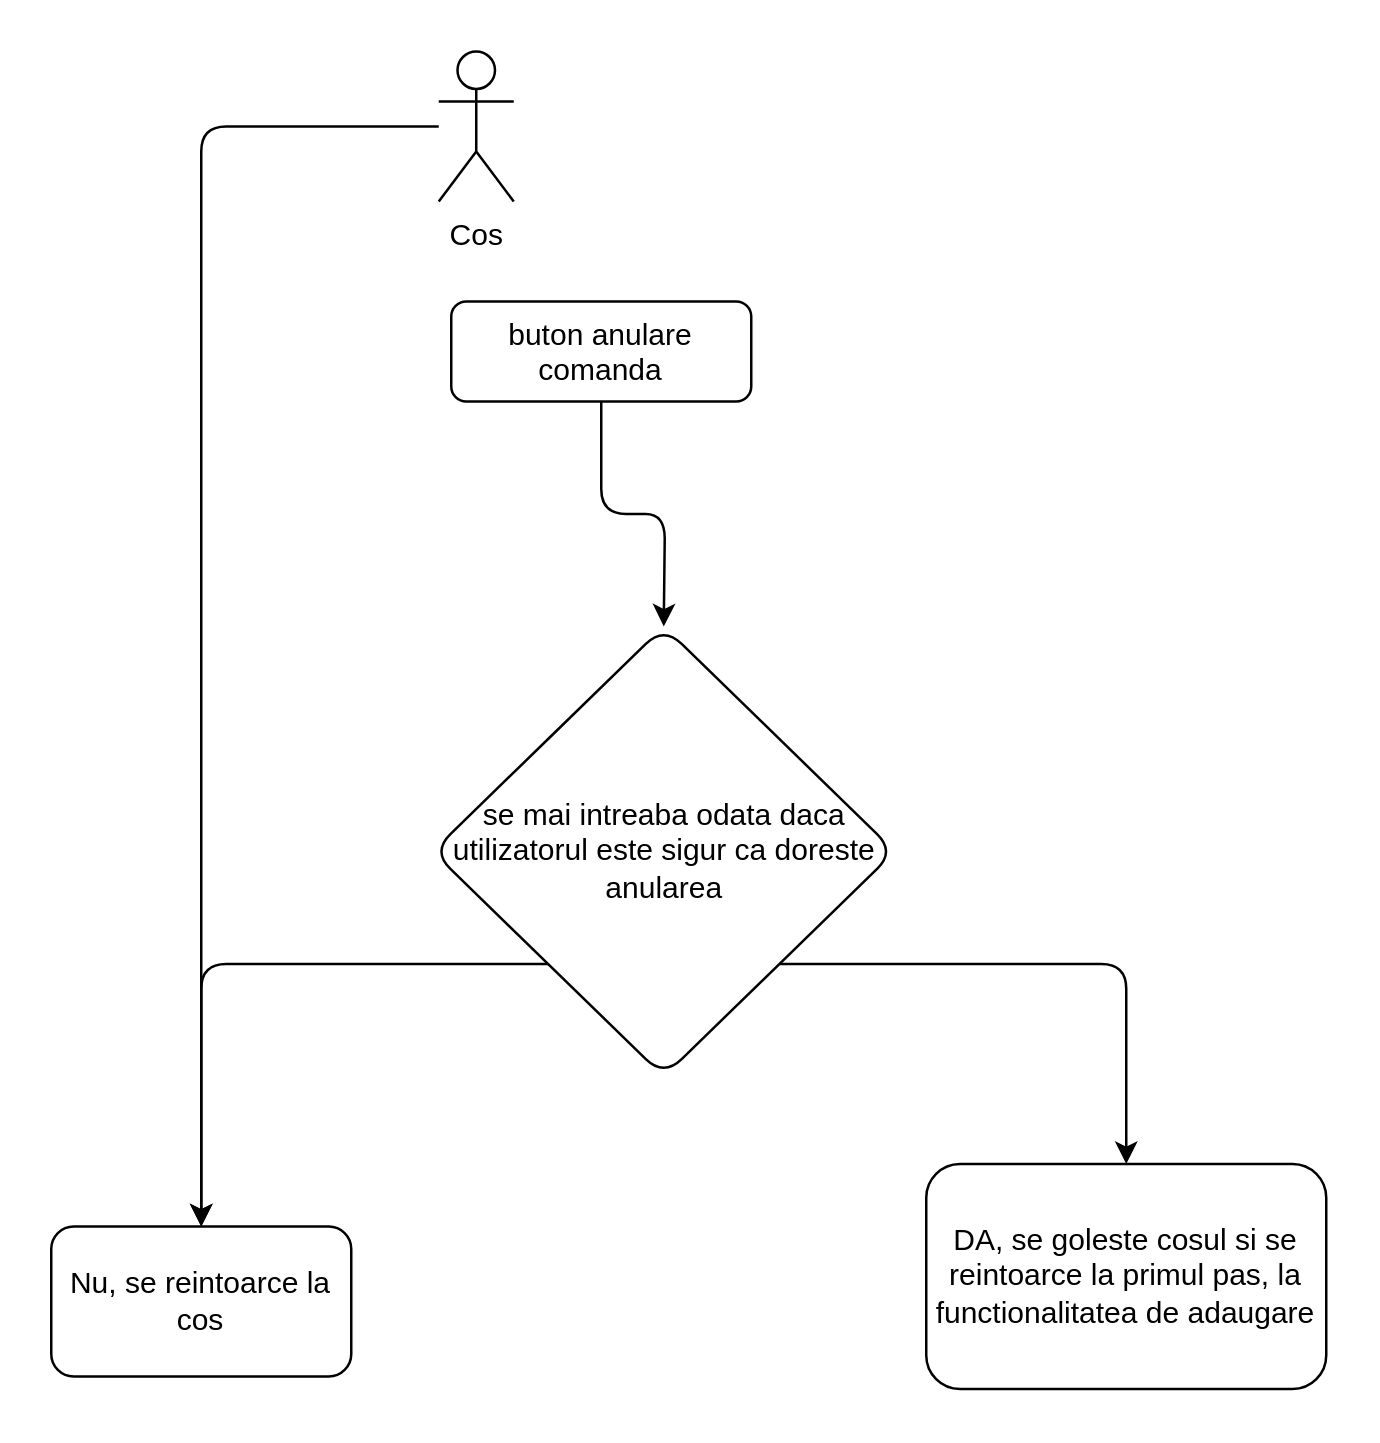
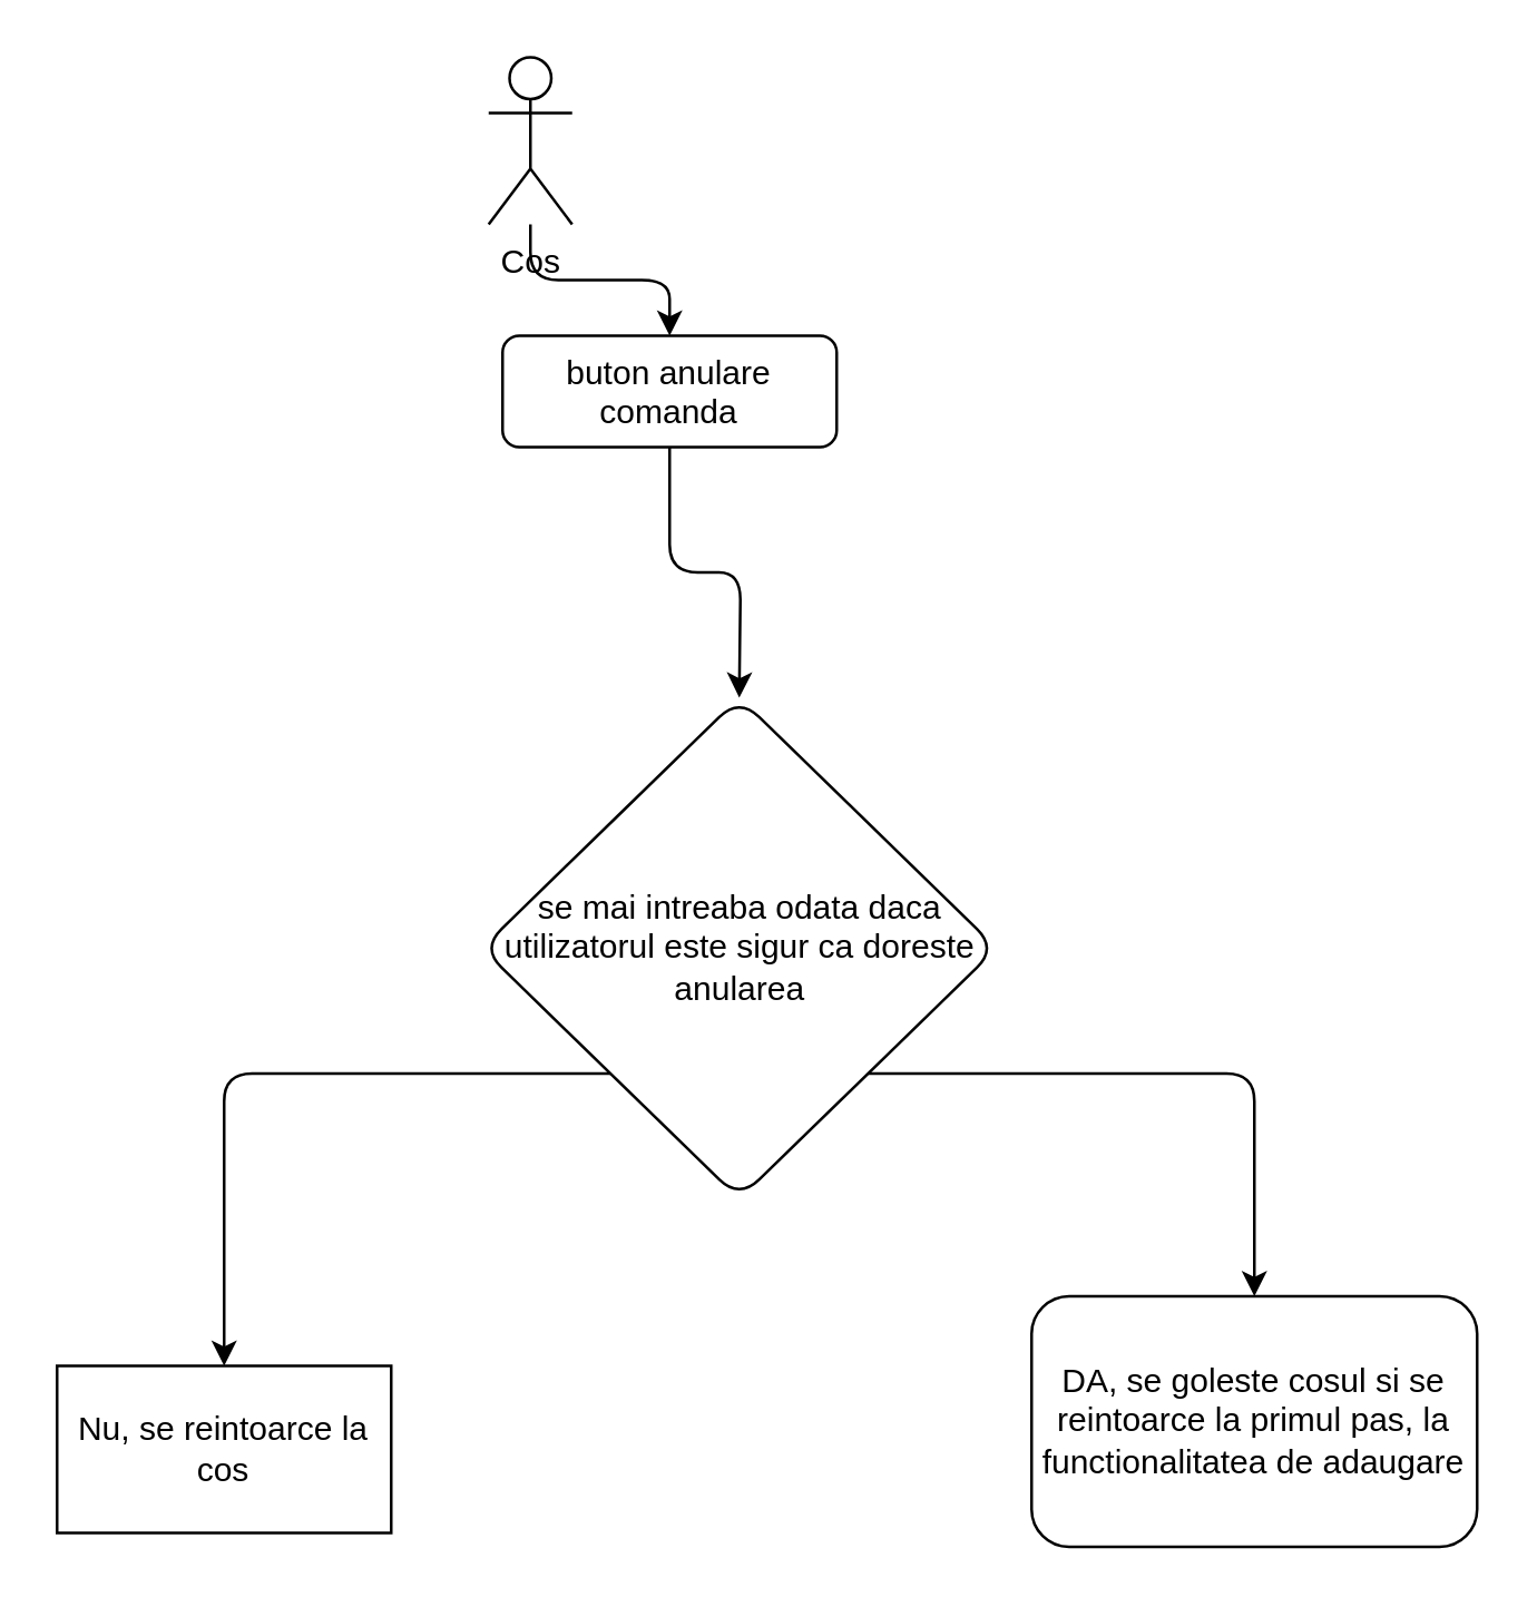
  <mxCell id="0" />
  <mxCell id="1" parent="0" />
- <mxCell id="2" value="" style="edgeStyle=orthogonalEdgeStyle;rounded=1;orthogonalLoop=1;jettySize=auto;html=1;" edge="1" parent="1" source="3" target="9"><mxGeometry relative="1" as="geometry" /></mxCell>
+ <mxCell id="2" value="" style="edgeStyle=orthogonalEdgeStyle;rounded=1;orthogonalLoop=1;jettySize=auto;html=1;" edge="1" parent="1" source="3" target="5"><mxGeometry relative="1" as="geometry" /></mxCell>
  <mxCell id="3" value="Cos&lt;br&gt;" style="shape=umlActor;verticalLabelPosition=bottom;verticalAlign=top;html=1;outlineConnect=0;rounded=1;" vertex="1" parent="1"><mxGeometry x="175" y="20" width="30" height="60" as="geometry" /></mxCell>
  <mxCell id="4" value="" style="edgeStyle=orthogonalEdgeStyle;rounded=1;orthogonalLoop=1;jettySize=auto;html=1;" edge="1" parent="1" source="5"><mxGeometry relative="1" as="geometry"><mxPoint x="265" y="250" as="targetPoint" /></mxGeometry></mxCell>
  <mxCell id="5" value="buton anulare comanda" style="whiteSpace=wrap;html=1;verticalAlign=top;rounded=1;" vertex="1" parent="1"><mxGeometry x="180" y="120" width="120" height="40" as="geometry" /></mxCell>
  <mxCell id="6" style="edgeStyle=orthogonalEdgeStyle;rounded=1;orthogonalLoop=1;jettySize=auto;html=1;exitX=0;exitY=1;exitDx=0;exitDy=0;" edge="1" parent="1" source="8" target="9"><mxGeometry relative="1" as="geometry"><mxPoint x="80" y="520" as="targetPoint" /></mxGeometry></mxCell>
  <mxCell id="7" style="edgeStyle=orthogonalEdgeStyle;rounded=1;orthogonalLoop=1;jettySize=auto;html=1;exitX=1;exitY=1;exitDx=0;exitDy=0;" edge="1" parent="1" source="8" target="10"><mxGeometry relative="1" as="geometry"><mxPoint x="460" y="480" as="targetPoint" /></mxGeometry></mxCell>
  <mxCell id="8" value="se mai intreaba odata daca utilizatorul este sigur ca doreste anularea" style="rhombus;whiteSpace=wrap;html=1;rounded=1;" vertex="1" parent="1"><mxGeometry x="172.5" y="250" width="185" height="180" as="geometry" /></mxCell>
- <mxCell id="9" value="Nu, se reintoarce la cos" style="rounded=1;whiteSpace=wrap;html=1;" vertex="1" parent="1"><mxGeometry x="20" y="490" width="120" height="60" as="geometry" /></mxCell>
+ <mxCell id="9" value="Nu, se reintoarce la cos" style="whiteSpace=wrap;html=1;rounded=0;" vertex="1" parent="1"><mxGeometry x="20" y="490" width="120" height="60" as="geometry" /></mxCell>
  <mxCell id="10" value="DA, se goleste cosul si se reintoarce la primul pas, la functionalitatea de adaugare" style="rounded=1;whiteSpace=wrap;html=1;" vertex="1" parent="1"><mxGeometry x="370" y="465" width="160" height="90" as="geometry" /></mxCell>
